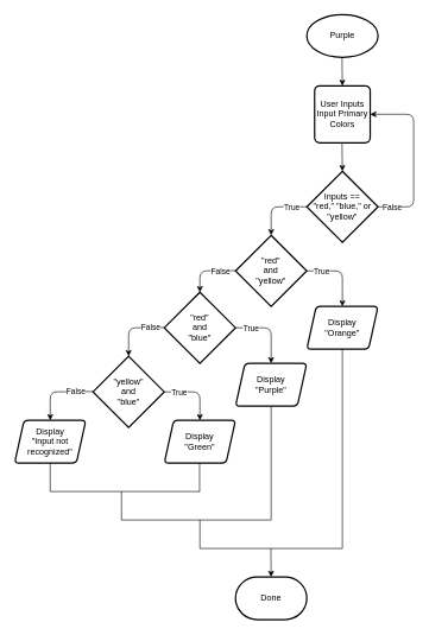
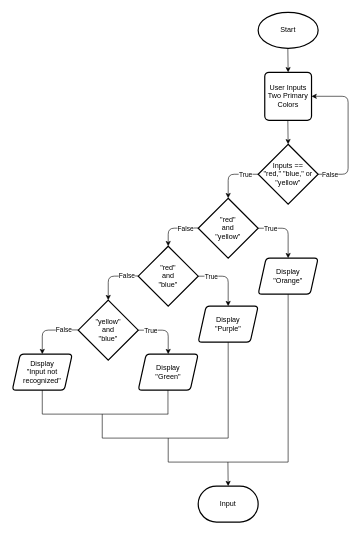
  <mxCell id="0" />
  <mxCell id="1" parent="0" />
- <mxCell id="2" value="Purple" style="strokeWidth=2;html=1;shape=mxgraph.flowchart.start_1;whiteSpace=wrap;" vertex="1" parent="1"><mxGeometry x="430" y="20" width="100" height="60" as="geometry" /></mxCell>
+ <mxCell id="2" value="Start" style="strokeWidth=2;html=1;shape=mxgraph.flowchart.start_1;whiteSpace=wrap;" vertex="1" parent="1"><mxGeometry x="430" y="20" width="100" height="60" as="geometry" /></mxCell>
  <mxCell id="3" value="Inputs == &lt;br&gt;&quot;red,&quot; &quot;blue,&quot; or &quot;yellow&quot;" style="strokeWidth=2;html=1;shape=mxgraph.flowchart.decision;whiteSpace=wrap;" vertex="1" parent="1"><mxGeometry x="430" y="240" width="100" height="100" as="geometry" /></mxCell>
  <mxCell id="4" value="" style="endArrow=classic;html=1;exitX=0;exitY=0.5;exitDx=0;exitDy=0;exitPerimeter=0;" edge="1" parent="1" source="3"><mxGeometry width="50" height="50" relative="1" as="geometry"><mxPoint x="130" y="331" as="sourcePoint" /><mxPoint x="380" y="330" as="targetPoint" /><Array as="points"><mxPoint x="380" y="290" /></Array></mxGeometry></mxCell>
  <mxCell id="5" value="True" style="edgeLabel;html=1;align=center;verticalAlign=middle;resizable=0;points=[];" vertex="1" connectable="0" parent="4"><mxGeometry x="-0.696" y="1" relative="1" as="geometry"><mxPoint x="-7.5" y="-1" as="offset" /></mxGeometry></mxCell>
  <mxCell id="6" value="" style="endArrow=classic;html=1;exitX=1;exitY=0.5;exitDx=0;exitDy=0;exitPerimeter=0;entryX=1;entryY=0.5;entryDx=0;entryDy=0;" edge="1" parent="1" source="3" target="9"><mxGeometry width="50" height="50" relative="1" as="geometry"><mxPoint x="530" y="290" as="sourcePoint" /><mxPoint x="580" y="150" as="targetPoint" /><Array as="points"><mxPoint x="580" y="290" /><mxPoint x="580" y="160" /></Array></mxGeometry></mxCell>
  <mxCell id="7" value="False" style="edgeLabel;html=1;align=center;verticalAlign=middle;resizable=0;points=[];" vertex="1" connectable="0" parent="6"><mxGeometry x="-0.676" y="1" relative="1" as="geometry"><mxPoint x="-19.17" y="1" as="offset" /></mxGeometry></mxCell>
  <mxCell id="8" value="" style="endArrow=classic;html=1;" edge="1" parent="1"><mxGeometry width="50" height="50" relative="1" as="geometry"><mxPoint x="479.5" y="80" as="sourcePoint" /><mxPoint x="480" y="120" as="targetPoint" /></mxGeometry></mxCell>
- <mxCell id="9" value="User Inputs Input Primary Colors" style="rounded=1;whiteSpace=wrap;html=1;absoluteArcSize=1;arcSize=14;strokeWidth=2;" vertex="1" parent="1"><mxGeometry x="441" y="120" width="78" height="80" as="geometry" /></mxCell>
+ <mxCell id="9" value="User Inputs Two Primary Colors" style="rounded=1;whiteSpace=wrap;html=1;absoluteArcSize=1;arcSize=14;strokeWidth=2;" vertex="1" parent="1"><mxGeometry x="441" y="120" width="78" height="80" as="geometry" /></mxCell>
  <mxCell id="10" value="" style="endArrow=classic;html=1;entryX=0.5;entryY=0;entryDx=0;entryDy=0;entryPerimeter=0;" edge="1" parent="1" target="3"><mxGeometry width="50" height="50" relative="1" as="geometry"><mxPoint x="479.5" y="200" as="sourcePoint" /><mxPoint x="480" y="220" as="targetPoint" /></mxGeometry></mxCell>
  <mxCell id="11" value="&quot;red&quot; &lt;br&gt;and &lt;br&gt;&quot;yellow&quot;" style="strokeWidth=2;html=1;shape=mxgraph.flowchart.decision;whiteSpace=wrap;" vertex="1" parent="1"><mxGeometry x="330" y="330" width="100" height="100" as="geometry" /></mxCell>
  <mxCell id="12" value="" style="endArrow=classic;html=1;" edge="1" parent="1"><mxGeometry width="50" height="50" relative="1" as="geometry"><mxPoint x="330" y="379.58" as="sourcePoint" /><mxPoint x="280" y="410" as="targetPoint" /><Array as="points"><mxPoint x="280" y="380" /></Array></mxGeometry></mxCell>
  <mxCell id="13" value="False" style="edgeLabel;html=1;align=center;verticalAlign=middle;resizable=0;points=[];" vertex="1" connectable="0" parent="12"><mxGeometry x="-0.7" relative="1" as="geometry"><mxPoint x="-9.17" y="0.32" as="offset" /></mxGeometry></mxCell>
  <mxCell id="14" value="&quot;red&quot;&lt;br&gt;and&lt;br&gt;&quot;blue&quot;" style="strokeWidth=2;html=1;shape=mxgraph.flowchart.decision;whiteSpace=wrap;" vertex="1" parent="1"><mxGeometry x="230" y="410" width="100" height="100" as="geometry" /></mxCell>
  <mxCell id="15" value="" style="endArrow=classic;html=1;" edge="1" parent="1"><mxGeometry width="50" height="50" relative="1" as="geometry"><mxPoint x="230" y="459.58" as="sourcePoint" /><mxPoint x="180" y="500" as="targetPoint" /><Array as="points"><mxPoint x="180" y="460" /></Array></mxGeometry></mxCell>
  <mxCell id="16" value="False" style="edgeLabel;html=1;align=center;verticalAlign=middle;resizable=0;points=[];" vertex="1" connectable="0" parent="15"><mxGeometry x="-0.693" relative="1" as="geometry"><mxPoint x="-5.83" y="0.3" as="offset" /></mxGeometry></mxCell>
  <mxCell id="17" value="&quot;yellow&quot;&lt;br&gt;and&lt;br&gt;&quot;blue&quot;" style="strokeWidth=2;html=1;shape=mxgraph.flowchart.decision;whiteSpace=wrap;" vertex="1" parent="1"><mxGeometry x="130" y="500" width="100" height="100" as="geometry" /></mxCell>
  <mxCell id="18" value="" style="endArrow=classic;html=1;" edge="1" parent="1"><mxGeometry width="50" height="50" relative="1" as="geometry"><mxPoint x="130" y="549.58" as="sourcePoint" /><mxPoint x="70" y="590" as="targetPoint" /><Array as="points"><mxPoint x="70" y="550" /></Array></mxGeometry></mxCell>
  <mxCell id="19" value="False" style="edgeLabel;html=1;align=center;verticalAlign=middle;resizable=0;points=[];" vertex="1" connectable="0" parent="18"><mxGeometry x="-0.793" y="2" relative="1" as="geometry"><mxPoint x="-14.18" y="-1.69" as="offset" /></mxGeometry></mxCell>
  <mxCell id="20" value="" style="endArrow=classic;html=1;exitX=1;exitY=0.5;exitDx=0;exitDy=0;exitPerimeter=0;" edge="1" parent="1" source="11"><mxGeometry width="50" height="50" relative="1" as="geometry"><mxPoint x="460" y="390" as="sourcePoint" /><mxPoint x="480" y="430" as="targetPoint" /><Array as="points"><mxPoint x="480" y="380" /></Array></mxGeometry></mxCell>
  <mxCell id="21" value="True" style="edgeLabel;html=1;align=center;verticalAlign=middle;resizable=0;points=[];" vertex="1" connectable="0" parent="20"><mxGeometry x="-0.64" y="-1" relative="1" as="geometry"><mxPoint x="2.07" y="-1" as="offset" /></mxGeometry></mxCell>
  <mxCell id="22" value="Display&lt;br&gt;&quot;Orange&quot;" style="shape=parallelogram;html=1;strokeWidth=2;perimeter=parallelogramPerimeter;whiteSpace=wrap;rounded=1;arcSize=12;size=0.133;" vertex="1" parent="1"><mxGeometry x="430" y="430" width="100" height="60" as="geometry" /></mxCell>
  <mxCell id="23" value="" style="endArrow=classic;html=1;exitX=1;exitY=0.5;exitDx=0;exitDy=0;exitPerimeter=0;" edge="1" parent="1"><mxGeometry width="50" height="50" relative="1" as="geometry"><mxPoint x="330" y="460" as="sourcePoint" /><mxPoint x="380" y="510" as="targetPoint" /><Array as="points"><mxPoint x="380" y="460" /></Array></mxGeometry></mxCell>
  <mxCell id="24" value="True" style="edgeLabel;html=1;align=center;verticalAlign=middle;resizable=0;points=[];" vertex="1" connectable="0" parent="23"><mxGeometry x="-0.573" y="-1" relative="1" as="geometry"><mxPoint as="offset" /></mxGeometry></mxCell>
  <mxCell id="25" value="Display&lt;br&gt;&quot;Purple&quot;" style="shape=parallelogram;html=1;strokeWidth=2;perimeter=parallelogramPerimeter;whiteSpace=wrap;rounded=1;arcSize=12;size=0.133;" vertex="1" parent="1"><mxGeometry x="330" y="510" width="100" height="60" as="geometry" /></mxCell>
  <mxCell id="26" value="Display&lt;br&gt;&quot;Green&quot;" style="shape=parallelogram;html=1;strokeWidth=2;perimeter=parallelogramPerimeter;whiteSpace=wrap;rounded=1;arcSize=12;size=0.133;" vertex="1" parent="1"><mxGeometry x="230" y="590" width="100" height="60" as="geometry" /></mxCell>
  <mxCell id="27" value="" style="endArrow=classic;html=1;exitX=1;exitY=0.5;exitDx=0;exitDy=0;exitPerimeter=0;" edge="1" parent="1"><mxGeometry width="50" height="50" relative="1" as="geometry"><mxPoint x="230" y="550" as="sourcePoint" /><mxPoint x="280" y="590" as="targetPoint" /><Array as="points"><mxPoint x="280" y="550" /></Array></mxGeometry></mxCell>
  <mxCell id="28" value="True" style="edgeLabel;html=1;align=center;verticalAlign=middle;resizable=0;points=[];" vertex="1" connectable="0" parent="27"><mxGeometry x="-0.641" y="1" relative="1" as="geometry"><mxPoint x="4.17" y="1" as="offset" /></mxGeometry></mxCell>
  <mxCell id="29" value="Display&lt;br&gt;&quot;Input not&lt;br&gt;recognized&quot;" style="shape=parallelogram;html=1;strokeWidth=2;perimeter=parallelogramPerimeter;whiteSpace=wrap;rounded=1;arcSize=12;size=0.133;" vertex="1" parent="1"><mxGeometry x="20" y="590" width="100" height="60" as="geometry" /></mxCell>
  <mxCell id="30" value="" style="endArrow=none;html=1;entryX=0.5;entryY=1;entryDx=0;entryDy=0;" edge="1" parent="1" target="29"><mxGeometry width="50" height="50" relative="1" as="geometry"><mxPoint x="70" y="690" as="sourcePoint" /><mxPoint x="95" y="670" as="targetPoint" /></mxGeometry></mxCell>
  <mxCell id="31" value="" style="endArrow=none;html=1;entryX=0.5;entryY=1;entryDx=0;entryDy=0;" edge="1" parent="1"><mxGeometry width="50" height="50" relative="1" as="geometry"><mxPoint x="279.58" y="690" as="sourcePoint" /><mxPoint x="279.58" y="650" as="targetPoint" /></mxGeometry></mxCell>
  <mxCell id="32" value="" style="endArrow=none;html=1;" edge="1" parent="1"><mxGeometry width="50" height="50" relative="1" as="geometry"><mxPoint x="70" y="690" as="sourcePoint" /><mxPoint x="280" y="690" as="targetPoint" /></mxGeometry></mxCell>
  <mxCell id="33" value="" style="endArrow=none;html=1;" edge="1" parent="1"><mxGeometry width="50" height="50" relative="1" as="geometry"><mxPoint x="170" y="730" as="sourcePoint" /><mxPoint x="170" y="690" as="targetPoint" /></mxGeometry></mxCell>
  <mxCell id="34" value="" style="endArrow=none;html=1;" edge="1" parent="1"><mxGeometry width="50" height="50" relative="1" as="geometry"><mxPoint x="170" y="730" as="sourcePoint" /><mxPoint x="380" y="730" as="targetPoint" /></mxGeometry></mxCell>
  <mxCell id="35" value="" style="endArrow=none;html=1;entryX=0.5;entryY=1;entryDx=0;entryDy=0;" edge="1" parent="1" target="25"><mxGeometry width="50" height="50" relative="1" as="geometry"><mxPoint x="380" y="730" as="sourcePoint" /><mxPoint x="550" y="640" as="targetPoint" /></mxGeometry></mxCell>
  <mxCell id="36" value="" style="endArrow=none;html=1;" edge="1" parent="1"><mxGeometry width="50" height="50" relative="1" as="geometry"><mxPoint x="280" y="770" as="sourcePoint" /><mxPoint x="280" y="730" as="targetPoint" /></mxGeometry></mxCell>
  <mxCell id="37" value="" style="endArrow=none;html=1;" edge="1" parent="1"><mxGeometry width="50" height="50" relative="1" as="geometry"><mxPoint x="280" y="770" as="sourcePoint" /><mxPoint x="480" y="770" as="targetPoint" /></mxGeometry></mxCell>
  <mxCell id="38" value="" style="endArrow=none;html=1;entryX=0.5;entryY=1;entryDx=0;entryDy=0;" edge="1" parent="1" target="22"><mxGeometry width="50" height="50" relative="1" as="geometry"><mxPoint x="480" y="770" as="sourcePoint" /><mxPoint x="530" y="660" as="targetPoint" /></mxGeometry></mxCell>
  <mxCell id="39" value="" style="endArrow=classic;html=1;" edge="1" parent="1"><mxGeometry width="50" height="50" relative="1" as="geometry"><mxPoint x="379.58" y="770" as="sourcePoint" /><mxPoint x="380" y="810" as="targetPoint" /></mxGeometry></mxCell>
- <mxCell id="40" value="Done" style="strokeWidth=2;html=1;shape=mxgraph.flowchart.terminator;whiteSpace=wrap;" vertex="1" parent="1"><mxGeometry x="330" y="810" width="100" height="60" as="geometry" /></mxCell>
+ <mxCell id="40" value="Input" style="strokeWidth=2;html=1;shape=mxgraph.flowchart.terminator;whiteSpace=wrap;" vertex="1" parent="1"><mxGeometry x="330" y="810" width="100" height="60" as="geometry" /></mxCell>
